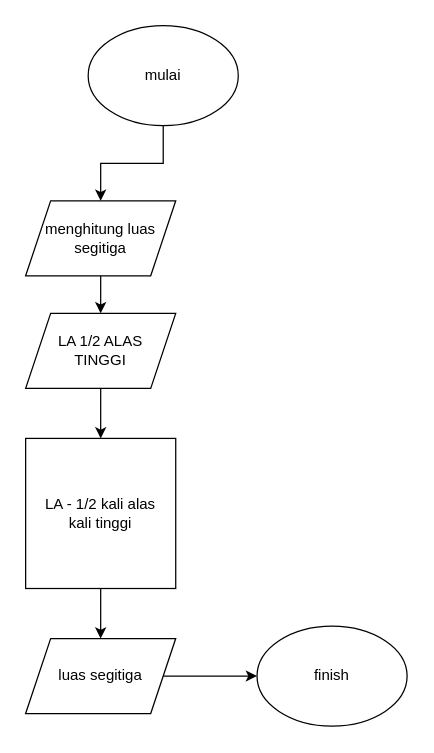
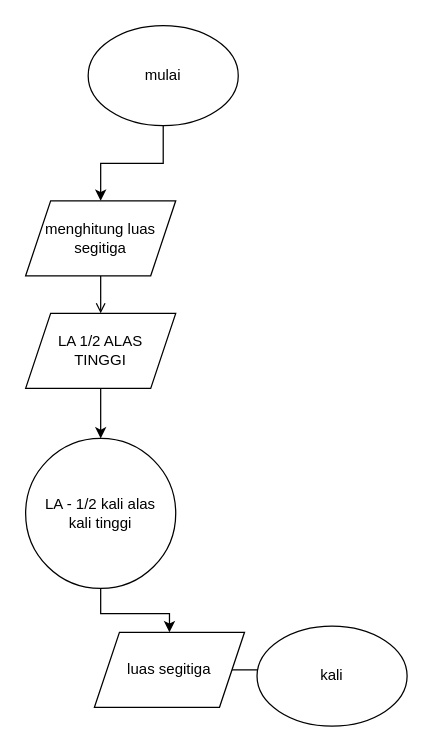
  <mxCell id="0" />
  <mxCell id="1" parent="0" />
  <mxCell id="2" value="" style="edgeStyle=orthogonalEdgeStyle;rounded=0;orthogonalLoop=1;jettySize=auto;html=1;" edge="1" parent="1" source="3" target="5"><mxGeometry relative="1" as="geometry" /></mxCell>
  <mxCell id="3" value="mulai" style="ellipse;whiteSpace=wrap;html=1;" vertex="1" parent="1"><mxGeometry x="70" y="20" width="120" height="80" as="geometry" /></mxCell>
- <mxCell id="4" value="" style="edgeStyle=orthogonalEdgeStyle;rounded=0;orthogonalLoop=1;jettySize=auto;html=1;" edge="1" parent="1" source="5" target="7"><mxGeometry relative="1" as="geometry" /></mxCell>
+ <mxCell id="4" value="" style="edgeStyle=orthogonalEdgeStyle;rounded=0;orthogonalLoop=1;jettySize=auto;html=1;endArrow=open;" edge="1" parent="1" source="5" target="7"><mxGeometry relative="1" as="geometry" /></mxCell>
  <mxCell id="5" value="menghitung luas segitiga" style="shape=parallelogram;perimeter=parallelogramPerimeter;whiteSpace=wrap;html=1;fixedSize=1;" vertex="1" parent="1"><mxGeometry x="20" y="160" width="120" height="60" as="geometry" /></mxCell>
  <mxCell id="6" value="" style="edgeStyle=orthogonalEdgeStyle;rounded=0;orthogonalLoop=1;jettySize=auto;html=1;" edge="1" parent="1" source="7" target="9"><mxGeometry relative="1" as="geometry" /></mxCell>
  <mxCell id="7" value="&lt;div&gt;LA 1/2 ALAS&lt;/div&gt;&lt;div&gt;TINGGI&lt;br&gt;&lt;/div&gt;" style="shape=parallelogram;perimeter=parallelogramPerimeter;whiteSpace=wrap;html=1;fixedSize=1;" vertex="1" parent="1"><mxGeometry x="20" y="250" width="120" height="60" as="geometry" /></mxCell>
  <mxCell id="8" value="" style="edgeStyle=orthogonalEdgeStyle;rounded=0;orthogonalLoop=1;jettySize=auto;html=1;" edge="1" parent="1" source="9" target="11"><mxGeometry relative="1" as="geometry" /></mxCell>
- <mxCell id="9" value="&lt;div&gt;LA - 1/2 kali alas&lt;/div&gt;&lt;div&gt;kali tinggi&lt;br&gt;&lt;/div&gt;" style="whiteSpace=wrap;html=1;aspect=fixed;" vertex="1" parent="1"><mxGeometry x="20" y="350" width="120" height="120" as="geometry" /></mxCell>
+ <mxCell id="9" value="&lt;div&gt;LA - 1/2 kali alas&lt;/div&gt;&lt;div&gt;kali tinggi&lt;br&gt;&lt;/div&gt;" style="ellipse;whiteSpace=wrap;html=1;aspect=fixed;" vertex="1" parent="1"><mxGeometry x="20" y="350" width="120" height="120" as="geometry" /></mxCell>
  <mxCell id="10" value="" style="edgeStyle=orthogonalEdgeStyle;rounded=0;orthogonalLoop=1;jettySize=auto;html=1;" edge="1" parent="1" source="11" target="12"><mxGeometry relative="1" as="geometry" /></mxCell>
- <mxCell id="11" value="luas segitiga" style="shape=parallelogram;perimeter=parallelogramPerimeter;whiteSpace=wrap;html=1;fixedSize=1;" vertex="1" parent="1"><mxGeometry x="20" y="510" width="120" height="60" as="geometry" /></mxCell>
- <mxCell id="12" value="finish" style="ellipse;whiteSpace=wrap;html=1;" vertex="1" parent="1"><mxGeometry x="205" y="500" width="120" height="80" as="geometry" /></mxCell>
+ <mxCell id="11" value="luas segitiga" style="shape=parallelogram;perimeter=parallelogramPerimeter;whiteSpace=wrap;html=1;fixedSize=1;" vertex="1" parent="1"><mxGeometry x="75" y="505" width="120" height="60" as="geometry" /></mxCell>
+ <mxCell id="12" value="kali" style="ellipse;whiteSpace=wrap;html=1;" vertex="1" parent="1"><mxGeometry x="205" y="500" width="120" height="80" as="geometry" /></mxCell>
